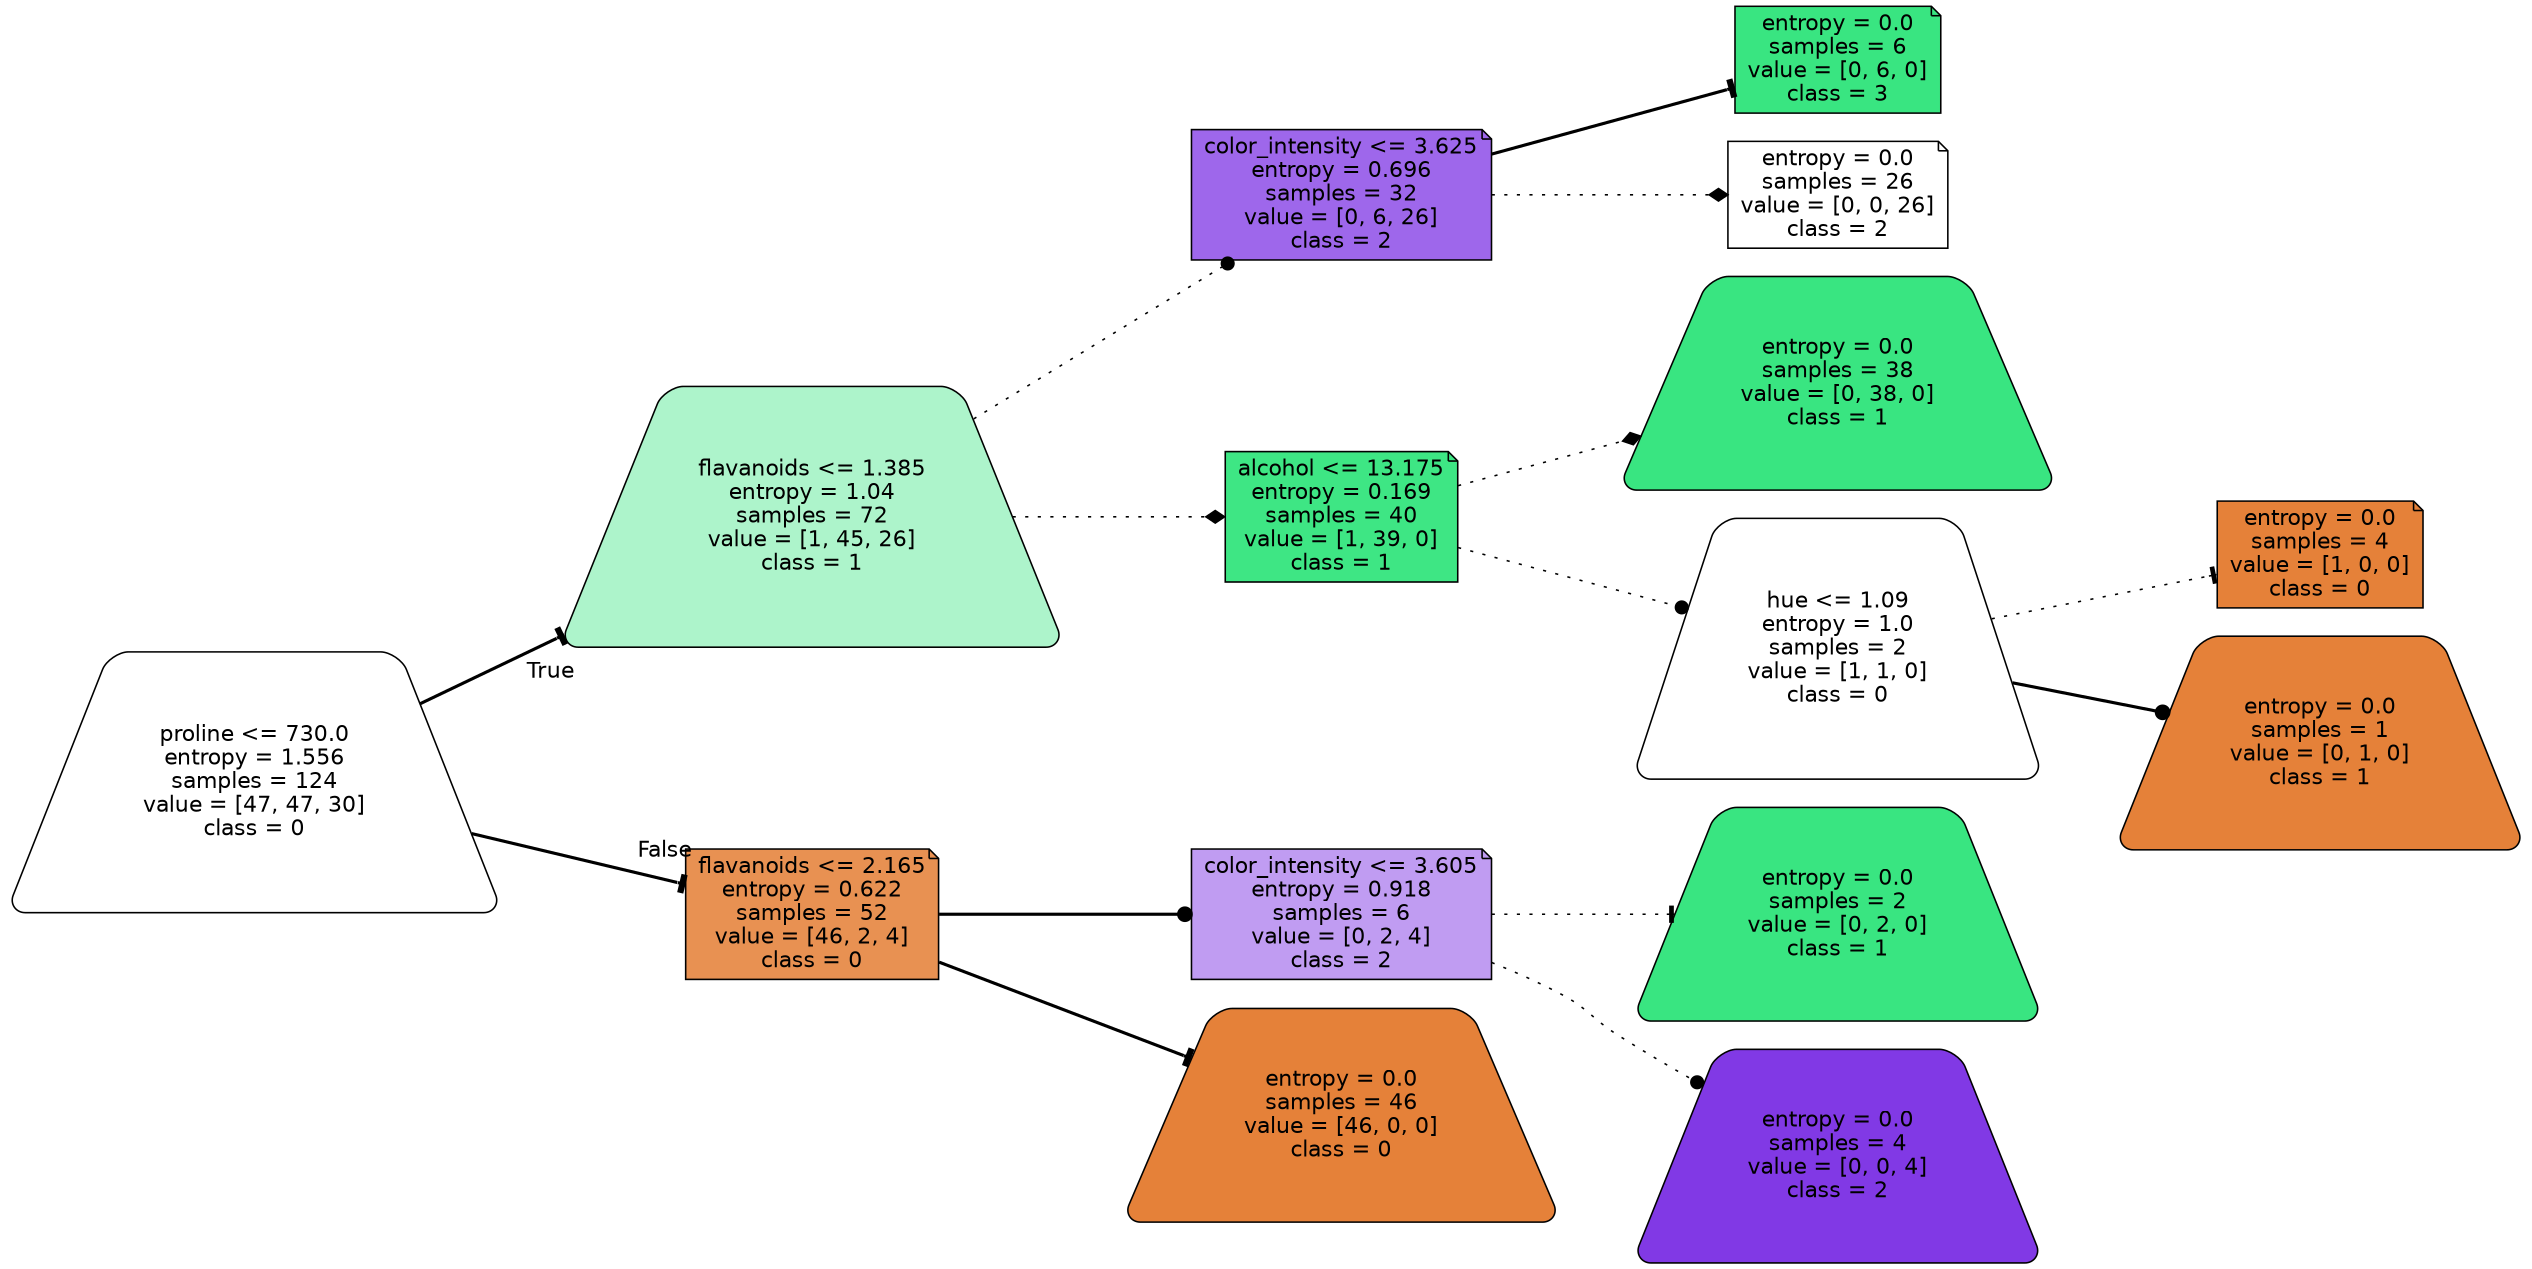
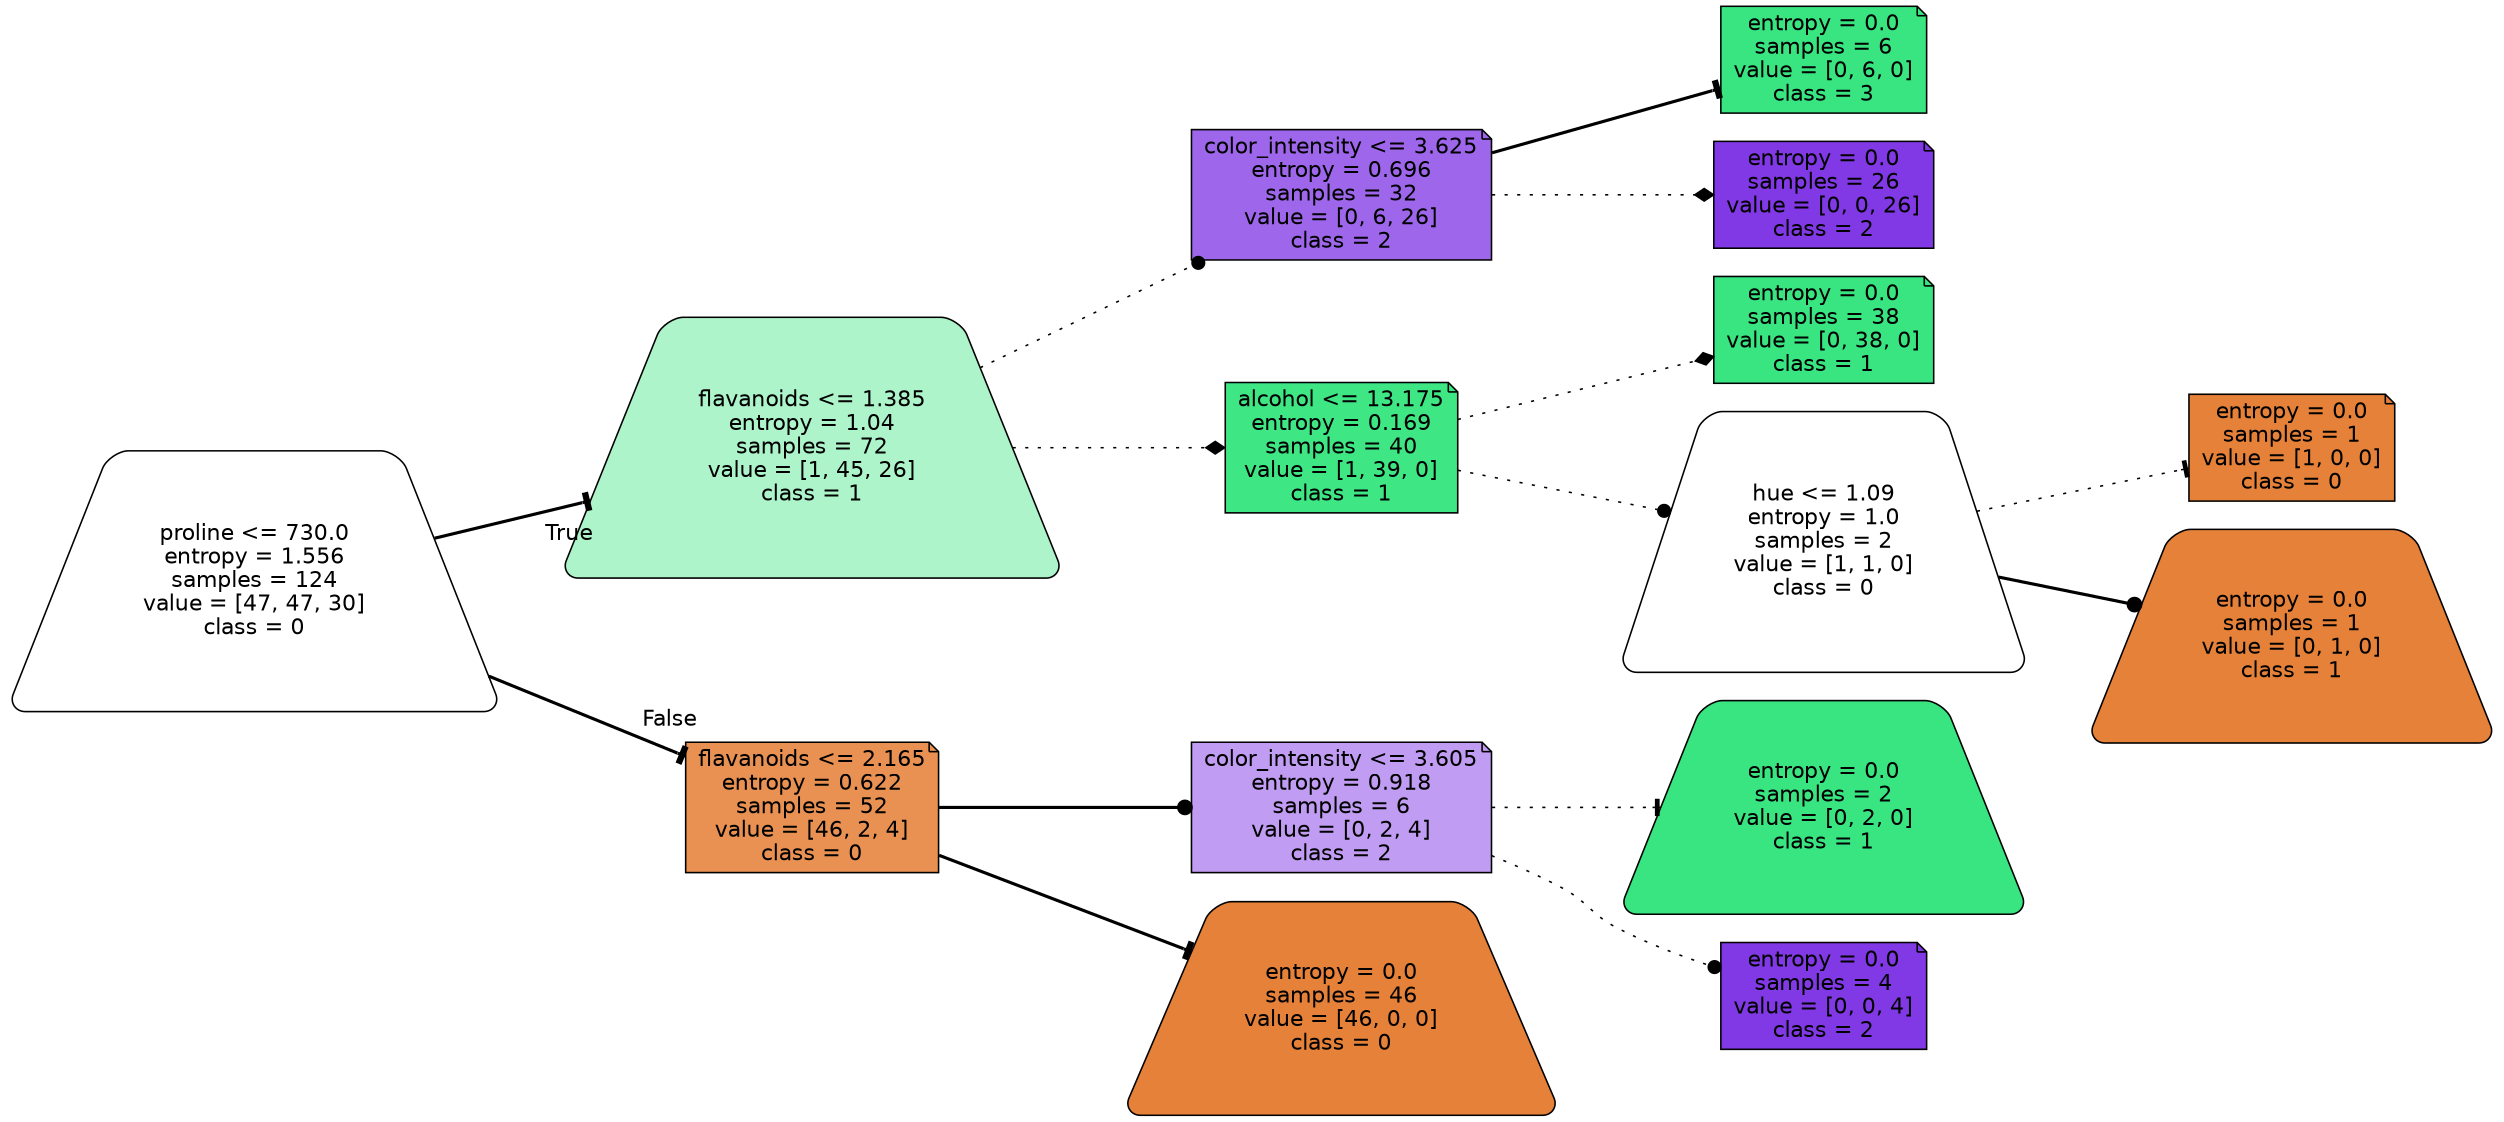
  digraph {
    rankdir=LR
    node [color=black fillcolor="#e58139" fontname=helvetica shape=note style="filled, rounded"]
    edge [arrowhead=tee fontname=helvetica style=dotted]
    n1 [fillcolor="#ffffff" label="proline <= 730.0\nentropy = 1.556\nsamples = 124\nvalue = [47, 47, 30]\nclass = 0" shape=trapezium]
    n2 [fillcolor="#adf4cb" label="flavanoids <= 1.385\nentropy = 1.04\nsamples = 72\nvalue = [1, 45, 26]\nclass = 1" shape=trapezium]
    n3 [fillcolor="#e89152" label="flavanoids <= 2.165\nentropy = 0.622\nsamples = 52\nvalue = [46, 2, 4]\nclass = 0"]
    n4 [fillcolor="#9e67eb" label="color_intensity <= 3.625\nentropy = 0.696\nsamples = 32\nvalue = [0, 6, 26]\nclass = 2"]
    n5 [fillcolor="#3ee684" label="alcohol <= 13.175\nentropy = 0.169\nsamples = 40\nvalue = [1, 39, 0]\nclass = 1"]
    n6 [fillcolor="#c09cf2" label="color_intensity <= 3.605\nentropy = 0.918\nsamples = 6\nvalue = [0, 2, 4]\nclass = 2"]
    n7 [label="entropy = 0.0\nsamples = 46\nvalue = [46, 0, 0]\nclass = 0" shape=trapezium]
    n8 [fillcolor="#39e581" label="entropy = 0.0\nsamples = 6\nvalue = [0, 6, 0]\nclass = 3"]
-   n9 [fillcolor="#ffffff" label="entropy = 0.0\nsamples = 26\nvalue = [0, 0, 26]\nclass = 2"]
-   n10 [fillcolor="#39e581" label="entropy = 0.0\nsamples = 38\nvalue = [0, 38, 0]\nclass = 1" shape=trapezium]
+   n9 [fillcolor="#8139e5" label="entropy = 0.0\nsamples = 26\nvalue = [0, 0, 26]\nclass = 2"]
+   n10 [fillcolor="#39e581" label="entropy = 0.0\nsamples = 38\nvalue = [0, 38, 0]\nclass = 1"]
    n11 [fillcolor="#ffffff" label="hue <= 1.09\nentropy = 1.0\nsamples = 2\nvalue = [1, 1, 0]\nclass = 0" shape=trapezium]
-   n12 [label="entropy = 0.0\nsamples = 4\nvalue = [1, 0, 0]\nclass = 0"]
+   n12 [label="entropy = 0.0\nsamples = 1\nvalue = [1, 0, 0]\nclass = 0"]
    n13 [label="entropy = 0.0\nsamples = 1\nvalue = [0, 1, 0]\nclass = 1" shape=trapezium]
    n14 [fillcolor="#39e581" label="entropy = 0.0\nsamples = 2\nvalue = [0, 2, 0]\nclass = 1" shape=trapezium]
-   n15 [fillcolor="#8139e5" label="entropy = 0.0\nsamples = 4\nvalue = [0, 0, 4]\nclass = 2" shape=trapezium]
+   n15 [fillcolor="#8139e5" label="entropy = 0.0\nsamples = 4\nvalue = [0, 0, 4]\nclass = 2"]
    n1 -> n2 [headlabel=True labelangle=45 labeldistance=2.5 style=bold]
    n1 -> n3 [headlabel=False labelangle=-45 labeldistance=2.5 style=bold]
    n2 -> n4 [arrowhead=dot]
    n2 -> n5 [arrowhead=diamond]
    n3 -> n6 [arrowhead=dot style=bold]
    n3 -> n7 [style=bold]
    n4 -> n8 [style=bold]
    n4 -> n9 [arrowhead=diamond]
    n5 -> n10 [arrowhead=diamond]
    n5 -> n11 [arrowhead=dot]
    n6 -> n14
    n6 -> n15 [arrowhead=dot]
    n11 -> n12
    n11 -> n13 [arrowhead=dot style=bold]
  }
